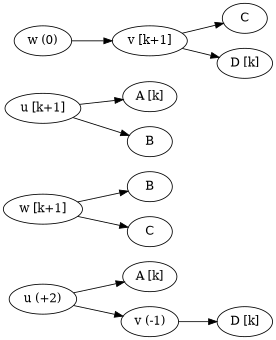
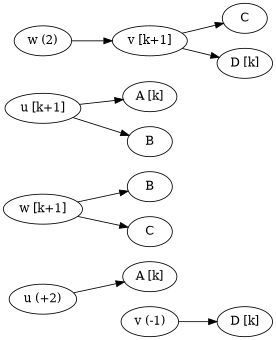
  digraph {
    ordering=out
    rankdir=LR
    n1 [label="A [k]"]
    n2 [label="u (+2)" shape=ellipse]
    n3 [label="v (-1)" shape=ellipse]
    n4 [label="D [k]"]
    n5 [label=B]
    n6 [label="w [k+1]" shape=ellipse]
    n7 [label=C]
    n8 [label="A [k]"]
    n9 [label="u [k+1]" shape=ellipse]
    n10 [label=B]
-   n11 [label="w (0)" shape=ellipse]
+   n11 [label="w (2)" shape=ellipse]
    n12 [label="v [k+1]" shape=ellipse]
    n13 [label=C]
    n14 [label="D [k]"]
    n2 -> n1
-   n2 -> n3
    n3 -> n4
    n6 -> n5
    n6 -> n7
    n9 -> n8
    n9 -> n10
    n11 -> n12
    n12 -> n13
    n12 -> n14
  }
